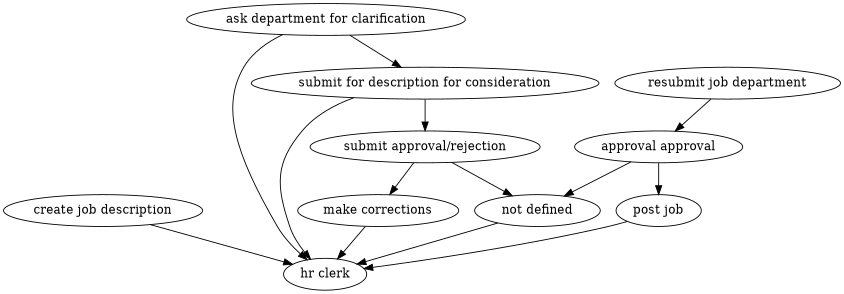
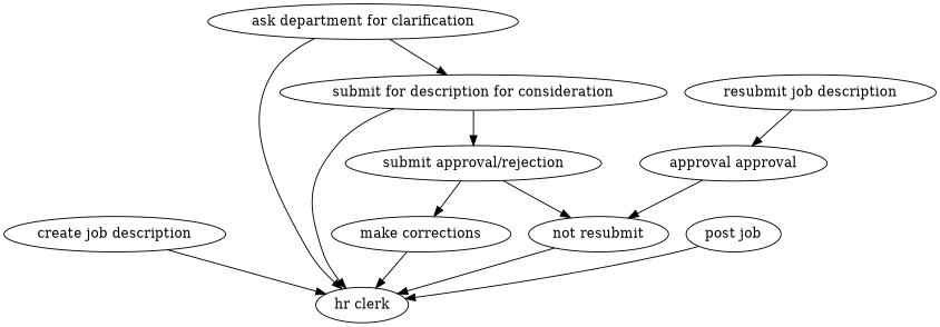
  strict digraph {
    edge [attrs="{'type': 'actor performer', 'label': 'actor performer'}"]
    "create job description" [attrs="{'type': 'Activity', 'label': 'create job description'}"]
    "hr clerk" [attrs="{'type': 'Actor', 'label': 'hr clerk'}"]
    "ask department for clarification" [attrs="{'type': 'Activity', 'label': 'ask department for clarification'}"]
    n4 [attrs="{'type': 'Activity', 'label': 'submit job description for consideration'}" label="submit for description for consideration"]
    n5 [attrs="{'type': 'Activity', 'label': 'receive approval/rejection'}" label="submit approval/rejection"]
    "make corrections" [attrs="{'type': 'Activity', 'label': 'make corrections'}"]
-   "not defined" [attrs="{'type': 'Actor', 'label': 'not defined'}"]
-   "resubmit job description" [attrs="{'type': 'Activity', 'label': 'resubmit job description'}" label="resubmit job department"]
+   "not defined" [attrs="{'type': 'Actor', 'label': 'not defined'}" label="not resubmit"]
+   "resubmit job description" [attrs="{'type': 'Activity', 'label': 'resubmit job description'}"]
    n9 [attrs="{'type': 'Activity', 'label': 'receive approval'}" label="approval approval"]
    "post job" [attrs="{'type': 'Activity', 'label': 'post job'}"]
    "create job description" -> "hr clerk"
    "ask department for clarification" -> "hr clerk"
    "ask department for clarification" -> n4 [attrs="{'type': 'flow', 'label': 'flow'}"]
    n4 -> "hr clerk"
    n4 -> n5 [attrs="{'type': 'flow', 'label': 'flow'}"]
    n5 -> "make corrections" [attrs="{'type': 'flow', 'label': 'flow'}"]
    n5 -> "not defined"
    "make corrections" -> "hr clerk"
    "not defined" -> "hr clerk"
    "resubmit job description" -> n9 [attrs="{'type': 'flow', 'label': 'flow'}"]
    n9 -> "not defined"
-   n9 -> "post job" [attrs="{'type': 'flow', 'label': 'flow'}"]
    "post job" -> "hr clerk"
  }
